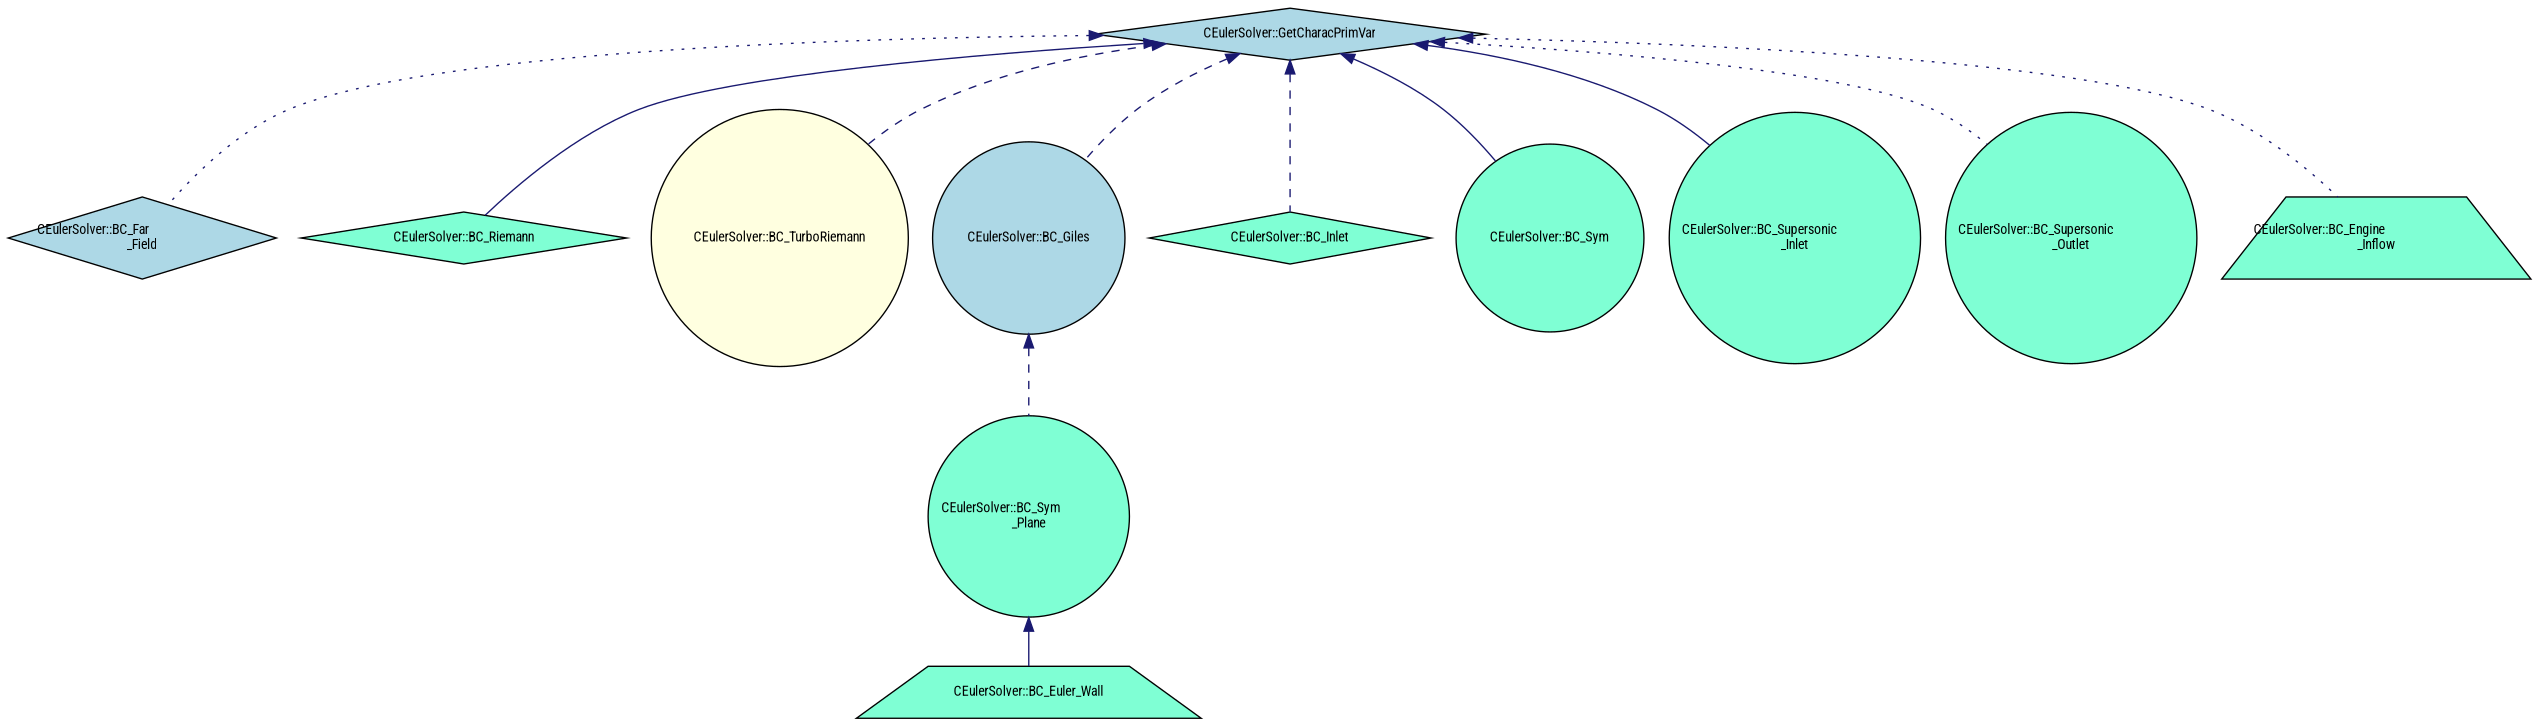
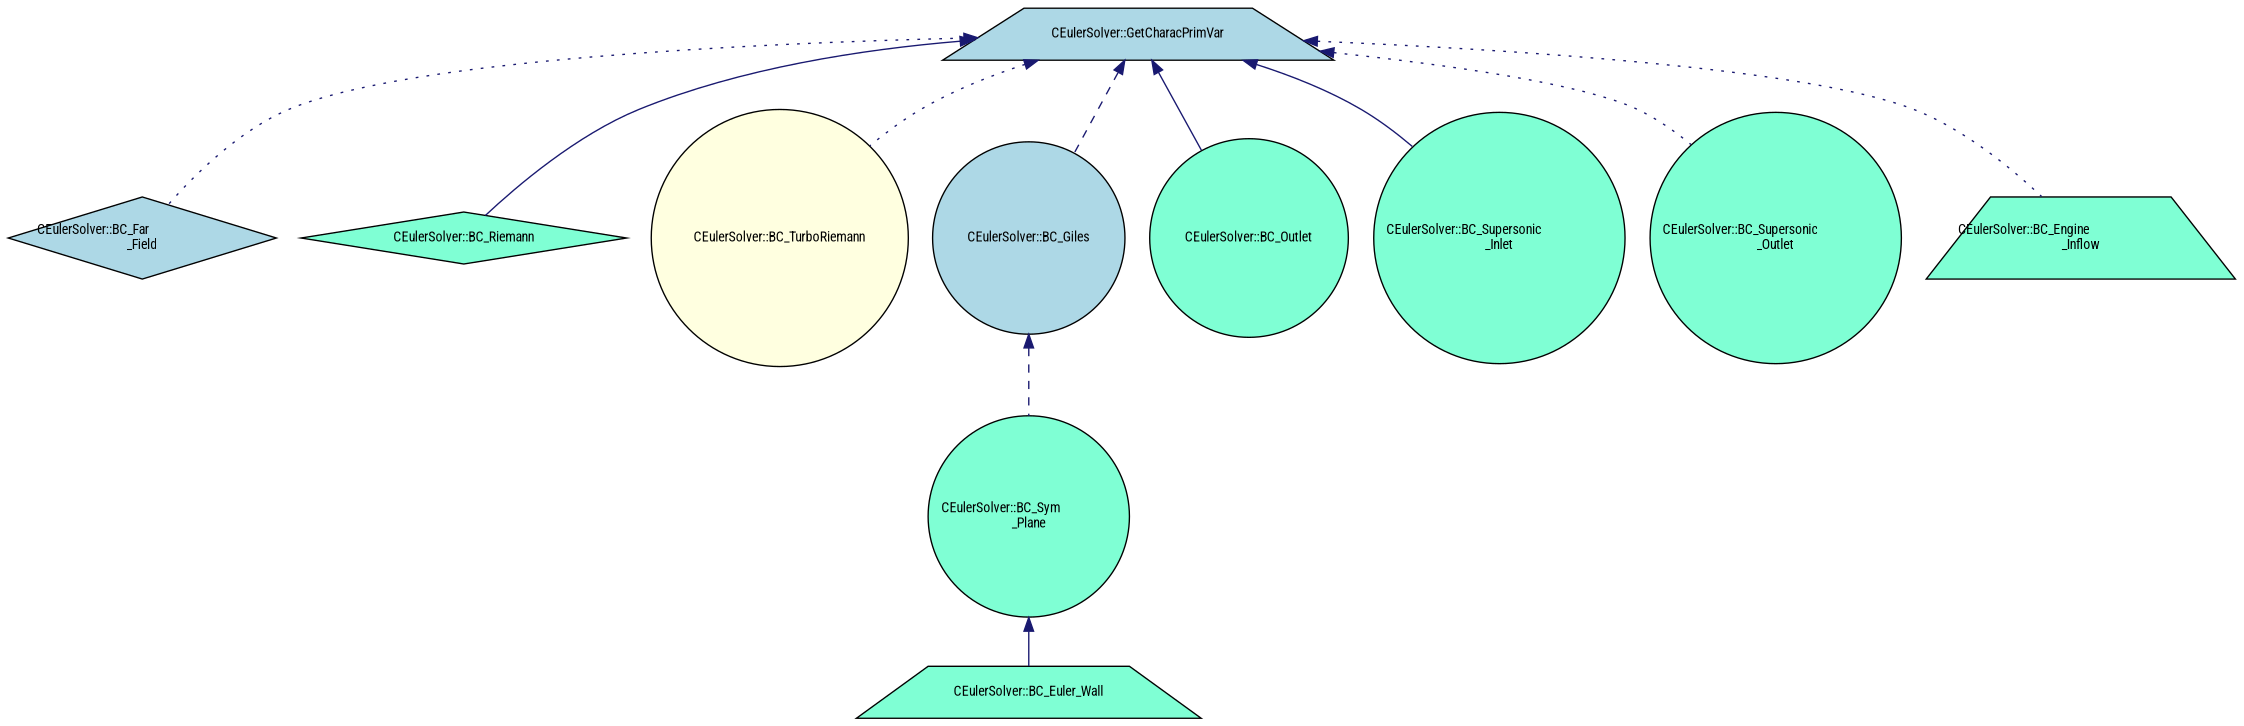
  digraph {
    fontname="Roboto Condensed"
    rankdir=TB
    node [color=black fillcolor=aquamarine fontname="Roboto Condensed" fontsize=10 shape=circle style=filled]
    edge [color=midnightblue dir=back fontname="Roboto Condensed" fontsize=10 labelfontname=Helvetica labelfontsize=10 style=dotted]
-   n1 [fillcolor=lightblue fontcolor=black height=0.2 label="CEulerSolver::GetCharacPrimVar" shape=diamond width=0.4]
+   n1 [fillcolor=lightblue fontcolor=black height=0.2 label="CEulerSolver::GetCharacPrimVar" shape=trapezium width=0.4]
    n2 [fillcolor=lightblue height=0.2 label="CEulerSolver::BC_Far\l_Field" shape=diamond width=0.4]
    n3 [height=0.2 label="CEulerSolver::BC_Riemann" shape=diamond width=0.4]
    n4 [fillcolor=lightyellow height=0.2 label="CEulerSolver::BC_TurboRiemann" width=0.4]
    n5 [fillcolor=lightblue height=0.2 label="CEulerSolver::BC_Giles" width=0.4]
-   n6 [height=0.2 label="CEulerSolver::BC_Inlet" shape=diamond width=0.4]
-   n7 [height=0.2 label="CEulerSolver::BC_Sym" width=0.4]
+   n7 [height=0.2 label="CEulerSolver::BC_Outlet" width=0.4]
    n8 [height=0.2 label="CEulerSolver::BC_Supersonic\l_Inlet" width=0.4]
    n9 [height=0.2 label="CEulerSolver::BC_Supersonic\l_Outlet" width=0.4]
    n10 [height=0.2 label="CEulerSolver::BC_Engine\l_Inflow" shape=trapezium width=0.4]
    n11 [height=0.2 label="CEulerSolver::BC_Sym\l_Plane" width=0.4]
    n12 [height=0.2 label="CEulerSolver::BC_Euler_Wall" shape=trapezium width=0.4]
    n1 -> n2
    n1 -> n3 [style=solid]
-   n1 -> n4 [style=dashed]
+   n1 -> n4
    n1 -> n5 [style=dashed]
-   n1 -> n6 [style=dashed]
    n1 -> n7 [style=solid]
    n1 -> n8 [style=solid]
    n1 -> n9
    n1 -> n10
    n5 -> n11 [style=dashed]
    n11 -> n12 [style=solid]
  }
